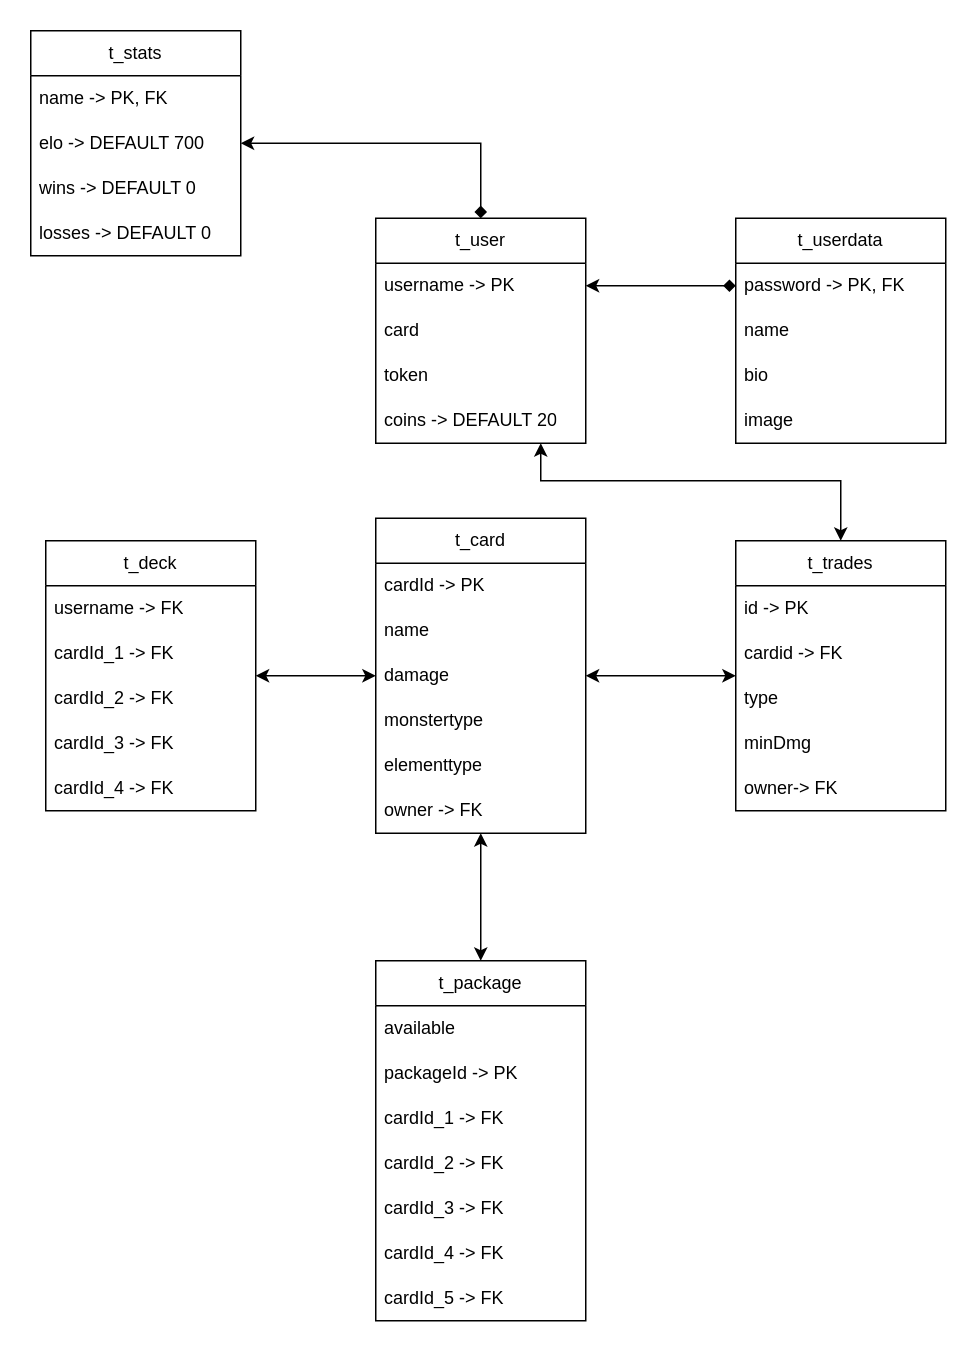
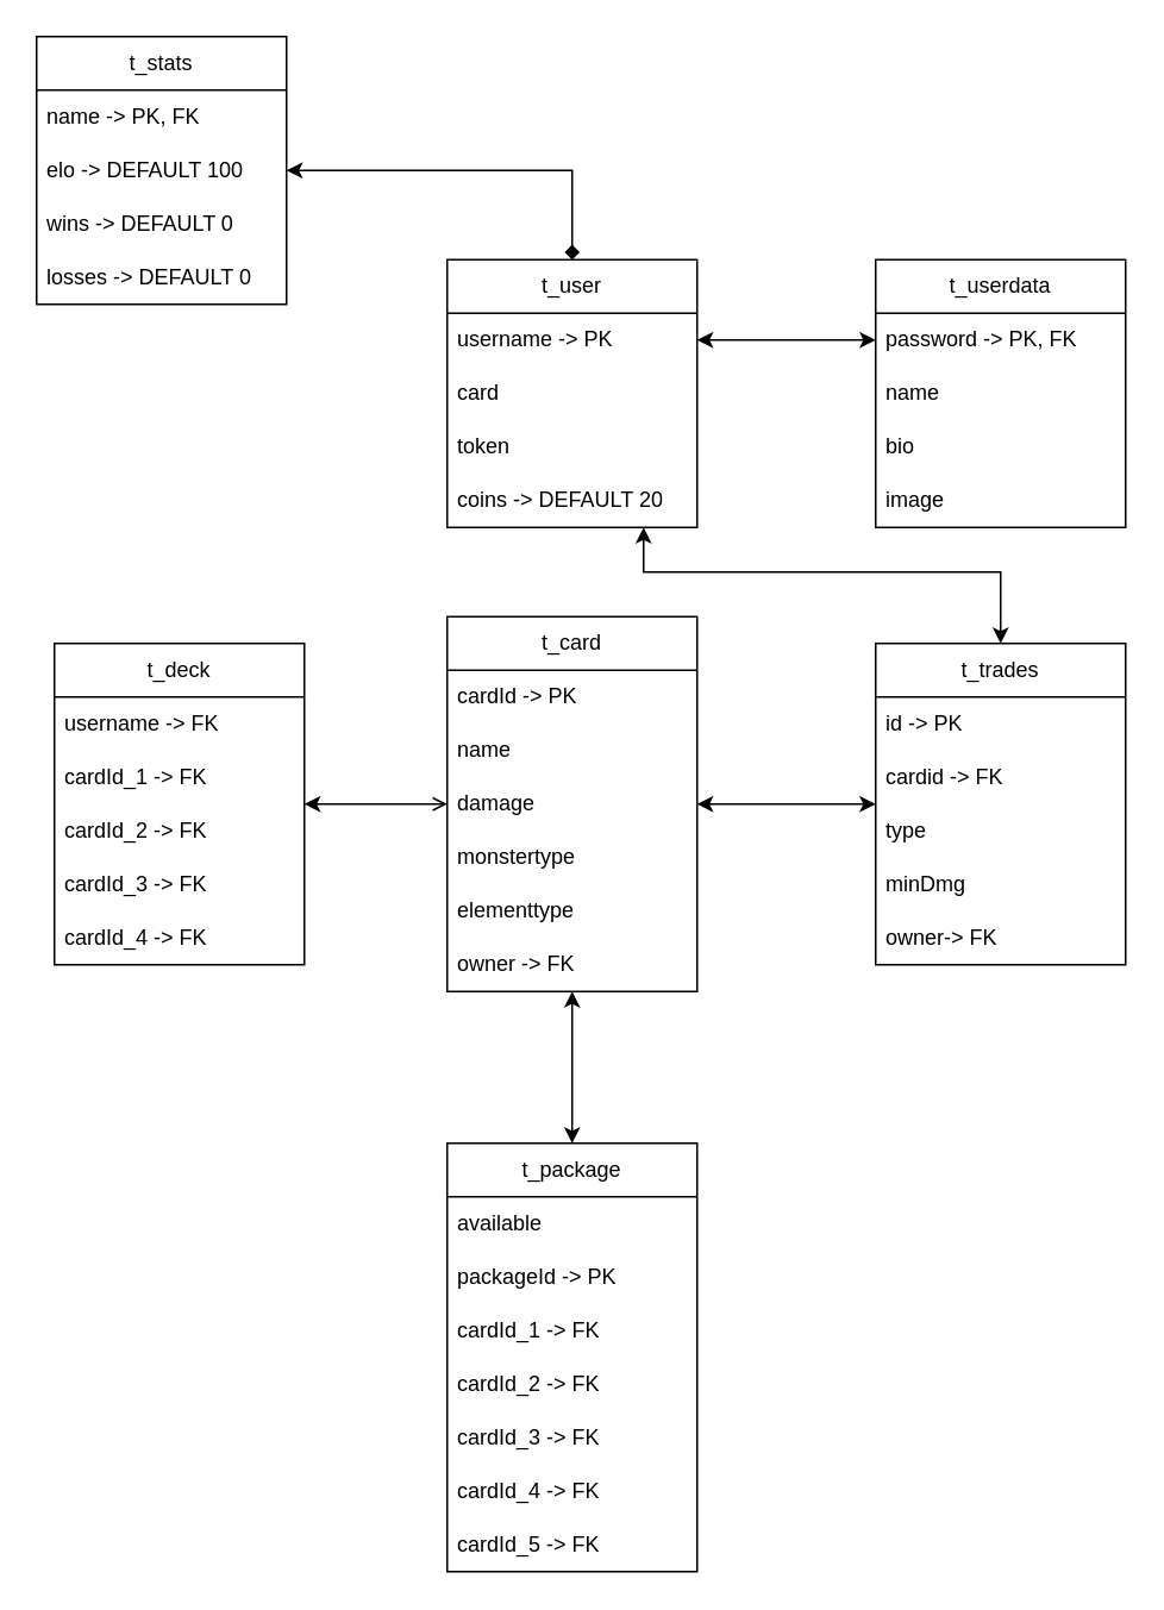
  <mxCell id="0" />
  <mxCell id="1" parent="0" />
  <mxCell id="2" value="t_user" style="swimlane;fontStyle=0;childLayout=stackLayout;horizontal=1;startSize=30;horizontalStack=0;resizeParent=1;resizeParentMax=0;resizeLast=0;collapsible=1;marginBottom=0;whiteSpace=wrap;html=1;" parent="1" vertex="1"><mxGeometry x="250" y="145" width="140" height="150" as="geometry" /></mxCell>
  <mxCell id="3" value="username -&amp;gt; PK" style="text;strokeColor=none;fillColor=none;align=left;verticalAlign=middle;spacingLeft=4;spacingRight=4;overflow=hidden;points=[[0,0.5],[1,0.5]];portConstraint=eastwest;rotatable=0;whiteSpace=wrap;html=1;" parent="2" vertex="1"><mxGeometry y="30" width="140" height="30" as="geometry" /></mxCell>
  <mxCell id="4" value="card" style="text;strokeColor=none;fillColor=none;align=left;verticalAlign=middle;spacingLeft=4;spacingRight=4;overflow=hidden;points=[[0,0.5],[1,0.5]];portConstraint=eastwest;rotatable=0;whiteSpace=wrap;html=1;" parent="2" vertex="1"><mxGeometry y="60" width="140" height="30" as="geometry" /></mxCell>
  <mxCell id="5" value="token" style="text;strokeColor=none;fillColor=none;align=left;verticalAlign=middle;spacingLeft=4;spacingRight=4;overflow=hidden;points=[[0,0.5],[1,0.5]];portConstraint=eastwest;rotatable=0;whiteSpace=wrap;html=1;" vertex="1" parent="2"><mxGeometry y="90" width="140" height="30" as="geometry" /></mxCell>
  <mxCell id="6" value="coins -&amp;gt; DEFAULT 20" style="text;strokeColor=none;fillColor=none;align=left;verticalAlign=middle;spacingLeft=4;spacingRight=4;overflow=hidden;points=[[0,0.5],[1,0.5]];portConstraint=eastwest;rotatable=0;whiteSpace=wrap;html=1;" parent="2" vertex="1"><mxGeometry y="120" width="140" height="30" as="geometry" /></mxCell>
  <mxCell id="7" value="t_userdata" style="swimlane;fontStyle=0;childLayout=stackLayout;horizontal=1;startSize=30;horizontalStack=0;resizeParent=1;resizeParentMax=0;resizeLast=0;collapsible=1;marginBottom=0;whiteSpace=wrap;html=1;" parent="1" vertex="1"><mxGeometry x="490" y="145" width="140" height="150" as="geometry" /></mxCell>
  <mxCell id="8" value="password -&amp;gt; PK, FK" style="text;strokeColor=none;fillColor=none;align=left;verticalAlign=middle;spacingLeft=4;spacingRight=4;overflow=hidden;points=[[0,0.5],[1,0.5]];portConstraint=eastwest;rotatable=0;whiteSpace=wrap;html=1;" parent="7" vertex="1"><mxGeometry y="30" width="140" height="30" as="geometry" /></mxCell>
  <mxCell id="9" value="name" style="text;strokeColor=none;fillColor=none;align=left;verticalAlign=middle;spacingLeft=4;spacingRight=4;overflow=hidden;points=[[0,0.5],[1,0.5]];portConstraint=eastwest;rotatable=0;whiteSpace=wrap;html=1;" parent="7" vertex="1"><mxGeometry y="60" width="140" height="30" as="geometry" /></mxCell>
  <mxCell id="10" value="bio" style="text;strokeColor=none;fillColor=none;align=left;verticalAlign=middle;spacingLeft=4;spacingRight=4;overflow=hidden;points=[[0,0.5],[1,0.5]];portConstraint=eastwest;rotatable=0;whiteSpace=wrap;html=1;" parent="7" vertex="1"><mxGeometry y="90" width="140" height="30" as="geometry" /></mxCell>
  <mxCell id="11" value="image" style="text;strokeColor=none;fillColor=none;align=left;verticalAlign=middle;spacingLeft=4;spacingRight=4;overflow=hidden;points=[[0,0.5],[1,0.5]];portConstraint=eastwest;rotatable=0;whiteSpace=wrap;html=1;" parent="7" vertex="1"><mxGeometry y="120" width="140" height="30" as="geometry" /></mxCell>
- <mxCell id="12" style="edgeStyle=orthogonalEdgeStyle;rounded=0;orthogonalLoop=1;jettySize=auto;html=1;exitX=1;exitY=0.5;exitDx=0;exitDy=0;entryX=0;entryY=0.5;entryDx=0;entryDy=0;startArrow=classic;startFill=1;endArrow=diamond;" parent="1" source="3" target="8" edge="1"><mxGeometry relative="1" as="geometry" /></mxCell>
+ <mxCell id="12" style="edgeStyle=orthogonalEdgeStyle;rounded=0;orthogonalLoop=1;jettySize=auto;html=1;exitX=1;exitY=0.5;exitDx=0;exitDy=0;entryX=0;entryY=0.5;entryDx=0;entryDy=0;startArrow=classic;startFill=1;" parent="1" source="3" target="8" edge="1"><mxGeometry relative="1" as="geometry" /></mxCell>
  <mxCell id="13" value="t_card" style="swimlane;fontStyle=0;childLayout=stackLayout;horizontal=1;startSize=30;horizontalStack=0;resizeParent=1;resizeParentMax=0;resizeLast=0;collapsible=1;marginBottom=0;whiteSpace=wrap;html=1;" parent="1" vertex="1"><mxGeometry x="250" y="345" width="140" height="210" as="geometry" /></mxCell>
  <mxCell id="14" value="cardId -&amp;gt; PK" style="text;strokeColor=none;fillColor=none;align=left;verticalAlign=middle;spacingLeft=4;spacingRight=4;overflow=hidden;points=[[0,0.5],[1,0.5]];portConstraint=eastwest;rotatable=0;whiteSpace=wrap;html=1;" parent="13" vertex="1"><mxGeometry y="30" width="140" height="30" as="geometry" /></mxCell>
  <mxCell id="15" value="name" style="text;strokeColor=none;fillColor=none;align=left;verticalAlign=middle;spacingLeft=4;spacingRight=4;overflow=hidden;points=[[0,0.5],[1,0.5]];portConstraint=eastwest;rotatable=0;whiteSpace=wrap;html=1;" parent="13" vertex="1"><mxGeometry y="60" width="140" height="30" as="geometry" /></mxCell>
  <mxCell id="16" value="damage" style="text;strokeColor=none;fillColor=none;align=left;verticalAlign=middle;spacingLeft=4;spacingRight=4;overflow=hidden;points=[[0,0.5],[1,0.5]];portConstraint=eastwest;rotatable=0;whiteSpace=wrap;html=1;" parent="13" vertex="1"><mxGeometry y="90" width="140" height="30" as="geometry" /></mxCell>
  <mxCell id="17" value="monstertype" style="text;strokeColor=none;fillColor=none;align=left;verticalAlign=middle;spacingLeft=4;spacingRight=4;overflow=hidden;points=[[0,0.5],[1,0.5]];portConstraint=eastwest;rotatable=0;whiteSpace=wrap;html=1;" parent="13" vertex="1"><mxGeometry y="120" width="140" height="30" as="geometry" /></mxCell>
  <mxCell id="18" value="elementtype" style="text;strokeColor=none;fillColor=none;align=left;verticalAlign=middle;spacingLeft=4;spacingRight=4;overflow=hidden;points=[[0,0.5],[1,0.5]];portConstraint=eastwest;rotatable=0;whiteSpace=wrap;html=1;" parent="13" vertex="1"><mxGeometry y="150" width="140" height="30" as="geometry" /></mxCell>
  <mxCell id="19" value="owner -&amp;gt; FK" style="text;strokeColor=none;fillColor=none;align=left;verticalAlign=middle;spacingLeft=4;spacingRight=4;overflow=hidden;points=[[0,0.5],[1,0.5]];portConstraint=eastwest;rotatable=0;whiteSpace=wrap;html=1;" vertex="1" parent="13"><mxGeometry y="180" width="140" height="30" as="geometry" /></mxCell>
  <mxCell id="20" style="edgeStyle=orthogonalEdgeStyle;rounded=0;orthogonalLoop=1;jettySize=auto;html=1;startArrow=classic;startFill=1;" edge="1" parent="1" source="21" target="13"><mxGeometry relative="1" as="geometry" /></mxCell>
  <mxCell id="21" value="t_package" style="swimlane;fontStyle=0;childLayout=stackLayout;horizontal=1;startSize=30;horizontalStack=0;resizeParent=1;resizeParentMax=0;resizeLast=0;collapsible=1;marginBottom=0;whiteSpace=wrap;html=1;" parent="1" vertex="1"><mxGeometry x="250" y="640" width="140" height="240" as="geometry" /></mxCell>
  <mxCell id="22" value="available" style="text;strokeColor=none;fillColor=none;align=left;verticalAlign=middle;spacingLeft=4;spacingRight=4;overflow=hidden;points=[[0,0.5],[1,0.5]];portConstraint=eastwest;rotatable=0;whiteSpace=wrap;html=1;" parent="21" vertex="1"><mxGeometry y="30" width="140" height="30" as="geometry" /></mxCell>
  <mxCell id="23" value="packageId -&amp;gt; PK" style="text;strokeColor=none;fillColor=none;align=left;verticalAlign=middle;spacingLeft=4;spacingRight=4;overflow=hidden;points=[[0,0.5],[1,0.5]];portConstraint=eastwest;rotatable=0;whiteSpace=wrap;html=1;" parent="21" vertex="1"><mxGeometry y="60" width="140" height="30" as="geometry" /></mxCell>
  <mxCell id="24" value="cardId_1 -&amp;gt; FK" style="text;strokeColor=none;fillColor=none;align=left;verticalAlign=middle;spacingLeft=4;spacingRight=4;overflow=hidden;points=[[0,0.5],[1,0.5]];portConstraint=eastwest;rotatable=0;whiteSpace=wrap;html=1;" parent="21" vertex="1"><mxGeometry y="90" width="140" height="30" as="geometry" /></mxCell>
  <mxCell id="25" value="cardId_2 -&amp;gt; FK" style="text;strokeColor=none;fillColor=none;align=left;verticalAlign=middle;spacingLeft=4;spacingRight=4;overflow=hidden;points=[[0,0.5],[1,0.5]];portConstraint=eastwest;rotatable=0;whiteSpace=wrap;html=1;" parent="21" vertex="1"><mxGeometry y="120" width="140" height="30" as="geometry" /></mxCell>
  <mxCell id="26" value="cardId_3 -&amp;gt; FK" style="text;strokeColor=none;fillColor=none;align=left;verticalAlign=middle;spacingLeft=4;spacingRight=4;overflow=hidden;points=[[0,0.5],[1,0.5]];portConstraint=eastwest;rotatable=0;whiteSpace=wrap;html=1;" parent="21" vertex="1"><mxGeometry y="150" width="140" height="30" as="geometry" /></mxCell>
  <mxCell id="27" value="cardId_4 -&amp;gt; FK" style="text;strokeColor=none;fillColor=none;align=left;verticalAlign=middle;spacingLeft=4;spacingRight=4;overflow=hidden;points=[[0,0.5],[1,0.5]];portConstraint=eastwest;rotatable=0;whiteSpace=wrap;html=1;" parent="21" vertex="1"><mxGeometry y="180" width="140" height="30" as="geometry" /></mxCell>
  <mxCell id="28" value="cardId_5 -&amp;gt; FK" style="text;strokeColor=none;fillColor=none;align=left;verticalAlign=middle;spacingLeft=4;spacingRight=4;overflow=hidden;points=[[0,0.5],[1,0.5]];portConstraint=eastwest;rotatable=0;whiteSpace=wrap;html=1;" parent="21" vertex="1"><mxGeometry y="210" width="140" height="30" as="geometry" /></mxCell>
- <mxCell id="29" style="edgeStyle=orthogonalEdgeStyle;rounded=0;orthogonalLoop=1;jettySize=auto;html=1;startArrow=classic;startFill=1;" edge="1" parent="1" source="30" target="13"><mxGeometry relative="1" as="geometry" /></mxCell>
+ <mxCell id="29" style="edgeStyle=orthogonalEdgeStyle;rounded=0;orthogonalLoop=1;jettySize=auto;html=1;startArrow=classic;startFill=1;endArrow=open;" edge="1" parent="1" source="30" target="13"><mxGeometry relative="1" as="geometry" /></mxCell>
  <mxCell id="30" value="t_deck" style="swimlane;fontStyle=0;childLayout=stackLayout;horizontal=1;startSize=30;horizontalStack=0;resizeParent=1;resizeParentMax=0;resizeLast=0;collapsible=1;marginBottom=0;whiteSpace=wrap;html=1;" vertex="1" parent="1"><mxGeometry x="30" y="360" width="140" height="180" as="geometry" /></mxCell>
  <mxCell id="31" value="username -&amp;gt; FK" style="text;strokeColor=none;fillColor=none;align=left;verticalAlign=middle;spacingLeft=4;spacingRight=4;overflow=hidden;points=[[0,0.5],[1,0.5]];portConstraint=eastwest;rotatable=0;whiteSpace=wrap;html=1;" vertex="1" parent="30"><mxGeometry y="30" width="140" height="30" as="geometry" /></mxCell>
  <mxCell id="32" value="cardId_1 -&amp;gt; FK" style="text;strokeColor=none;fillColor=none;align=left;verticalAlign=middle;spacingLeft=4;spacingRight=4;overflow=hidden;points=[[0,0.5],[1,0.5]];portConstraint=eastwest;rotatable=0;whiteSpace=wrap;html=1;" vertex="1" parent="30"><mxGeometry y="60" width="140" height="30" as="geometry" /></mxCell>
  <mxCell id="33" value="cardId_2 -&amp;gt; FK" style="text;strokeColor=none;fillColor=none;align=left;verticalAlign=middle;spacingLeft=4;spacingRight=4;overflow=hidden;points=[[0,0.5],[1,0.5]];portConstraint=eastwest;rotatable=0;whiteSpace=wrap;html=1;" vertex="1" parent="30"><mxGeometry y="90" width="140" height="30" as="geometry" /></mxCell>
  <mxCell id="34" value="cardId_3 -&amp;gt; FK" style="text;strokeColor=none;fillColor=none;align=left;verticalAlign=middle;spacingLeft=4;spacingRight=4;overflow=hidden;points=[[0,0.5],[1,0.5]];portConstraint=eastwest;rotatable=0;whiteSpace=wrap;html=1;" vertex="1" parent="30"><mxGeometry y="120" width="140" height="30" as="geometry" /></mxCell>
  <mxCell id="35" value="cardId_4 -&amp;gt; FK" style="text;strokeColor=none;fillColor=none;align=left;verticalAlign=middle;spacingLeft=4;spacingRight=4;overflow=hidden;points=[[0,0.5],[1,0.5]];portConstraint=eastwest;rotatable=0;whiteSpace=wrap;html=1;" vertex="1" parent="30"><mxGeometry y="150" width="140" height="30" as="geometry" /></mxCell>
  <mxCell id="36" style="edgeStyle=orthogonalEdgeStyle;rounded=0;orthogonalLoop=1;jettySize=auto;html=1;entryX=0.5;entryY=0;entryDx=0;entryDy=0;startArrow=classic;startFill=1;endArrow=diamond;" edge="1" parent="1" source="37" target="2"><mxGeometry relative="1" as="geometry" /></mxCell>
  <mxCell id="37" value="t_stats" style="swimlane;fontStyle=0;childLayout=stackLayout;horizontal=1;startSize=30;horizontalStack=0;resizeParent=1;resizeParentMax=0;resizeLast=0;collapsible=1;marginBottom=0;whiteSpace=wrap;html=1;" vertex="1" parent="1"><mxGeometry x="20" y="20" width="140" height="150" as="geometry" /></mxCell>
  <mxCell id="38" value="name -&amp;gt; PK, FK" style="text;strokeColor=none;fillColor=none;align=left;verticalAlign=middle;spacingLeft=4;spacingRight=4;overflow=hidden;points=[[0,0.5],[1,0.5]];portConstraint=eastwest;rotatable=0;whiteSpace=wrap;html=1;" vertex="1" parent="37"><mxGeometry y="30" width="140" height="30" as="geometry" /></mxCell>
- <mxCell id="39" value="elo -&amp;gt; DEFAULT 700" style="text;strokeColor=none;fillColor=none;align=left;verticalAlign=middle;spacingLeft=4;spacingRight=4;overflow=hidden;points=[[0,0.5],[1,0.5]];portConstraint=eastwest;rotatable=0;whiteSpace=wrap;html=1;" vertex="1" parent="37"><mxGeometry y="60" width="140" height="30" as="geometry" /></mxCell>
+ <mxCell id="39" value="elo -&amp;gt; DEFAULT 100" style="text;strokeColor=none;fillColor=none;align=left;verticalAlign=middle;spacingLeft=4;spacingRight=4;overflow=hidden;points=[[0,0.5],[1,0.5]];portConstraint=eastwest;rotatable=0;whiteSpace=wrap;html=1;" vertex="1" parent="37"><mxGeometry y="60" width="140" height="30" as="geometry" /></mxCell>
  <mxCell id="40" value="wins -&amp;gt; DEFAULT 0" style="text;strokeColor=none;fillColor=none;align=left;verticalAlign=middle;spacingLeft=4;spacingRight=4;overflow=hidden;points=[[0,0.5],[1,0.5]];portConstraint=eastwest;rotatable=0;whiteSpace=wrap;html=1;" vertex="1" parent="37"><mxGeometry y="90" width="140" height="30" as="geometry" /></mxCell>
  <mxCell id="41" value="losses -&amp;gt; DEFAULT 0" style="text;strokeColor=none;fillColor=none;align=left;verticalAlign=middle;spacingLeft=4;spacingRight=4;overflow=hidden;points=[[0,0.5],[1,0.5]];portConstraint=eastwest;rotatable=0;whiteSpace=wrap;html=1;" vertex="1" parent="37"><mxGeometry y="120" width="140" height="30" as="geometry" /></mxCell>
  <mxCell id="42" style="edgeStyle=orthogonalEdgeStyle;rounded=0;orthogonalLoop=1;jettySize=auto;html=1;startArrow=classic;startFill=1;" edge="1" parent="1" source="44" target="2"><mxGeometry relative="1" as="geometry"><Array as="points"><mxPoint x="560" y="320" /><mxPoint x="360" y="320" /></Array></mxGeometry></mxCell>
  <mxCell id="43" style="edgeStyle=orthogonalEdgeStyle;rounded=0;orthogonalLoop=1;jettySize=auto;html=1;startArrow=classic;startFill=1;" edge="1" parent="1" source="44" target="13"><mxGeometry relative="1" as="geometry" /></mxCell>
  <mxCell id="44" value="t_trades" style="swimlane;fontStyle=0;childLayout=stackLayout;horizontal=1;startSize=30;horizontalStack=0;resizeParent=1;resizeParentMax=0;resizeLast=0;collapsible=1;marginBottom=0;whiteSpace=wrap;html=1;" vertex="1" parent="1"><mxGeometry x="490" y="360" width="140" height="180" as="geometry" /></mxCell>
  <mxCell id="45" value="id -&amp;gt; PK" style="text;strokeColor=none;fillColor=none;align=left;verticalAlign=middle;spacingLeft=4;spacingRight=4;overflow=hidden;points=[[0,0.5],[1,0.5]];portConstraint=eastwest;rotatable=0;whiteSpace=wrap;html=1;" vertex="1" parent="44"><mxGeometry y="30" width="140" height="30" as="geometry" /></mxCell>
  <mxCell id="46" value="cardid -&amp;gt; FK" style="text;strokeColor=none;fillColor=none;align=left;verticalAlign=middle;spacingLeft=4;spacingRight=4;overflow=hidden;points=[[0,0.5],[1,0.5]];portConstraint=eastwest;rotatable=0;whiteSpace=wrap;html=1;" vertex="1" parent="44"><mxGeometry y="60" width="140" height="30" as="geometry" /></mxCell>
  <mxCell id="47" value="type" style="text;strokeColor=none;fillColor=none;align=left;verticalAlign=middle;spacingLeft=4;spacingRight=4;overflow=hidden;points=[[0,0.5],[1,0.5]];portConstraint=eastwest;rotatable=0;whiteSpace=wrap;html=1;" vertex="1" parent="44"><mxGeometry y="90" width="140" height="30" as="geometry" /></mxCell>
  <mxCell id="48" value="minDmg" style="text;strokeColor=none;fillColor=none;align=left;verticalAlign=middle;spacingLeft=4;spacingRight=4;overflow=hidden;points=[[0,0.5],[1,0.5]];portConstraint=eastwest;rotatable=0;whiteSpace=wrap;html=1;" vertex="1" parent="44"><mxGeometry y="120" width="140" height="30" as="geometry" /></mxCell>
  <mxCell id="49" value="owner-&amp;gt; FK" style="text;strokeColor=none;fillColor=none;align=left;verticalAlign=middle;spacingLeft=4;spacingRight=4;overflow=hidden;points=[[0,0.5],[1,0.5]];portConstraint=eastwest;rotatable=0;whiteSpace=wrap;html=1;" vertex="1" parent="44"><mxGeometry y="150" width="140" height="30" as="geometry" /></mxCell>
